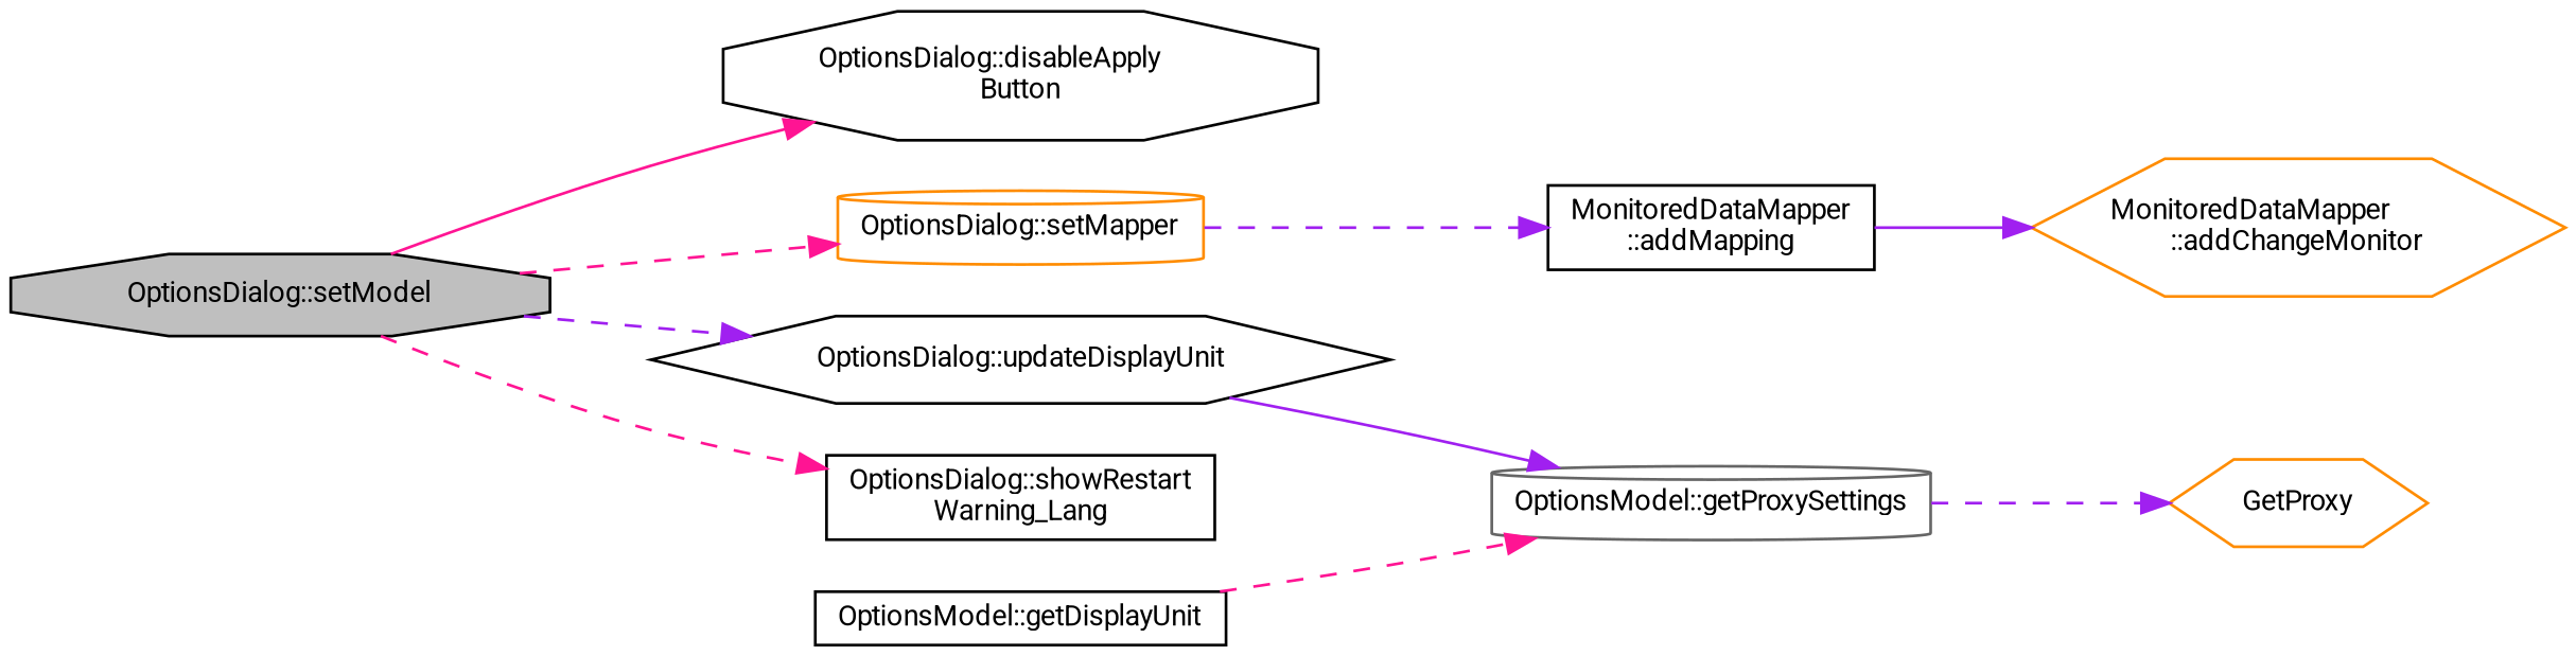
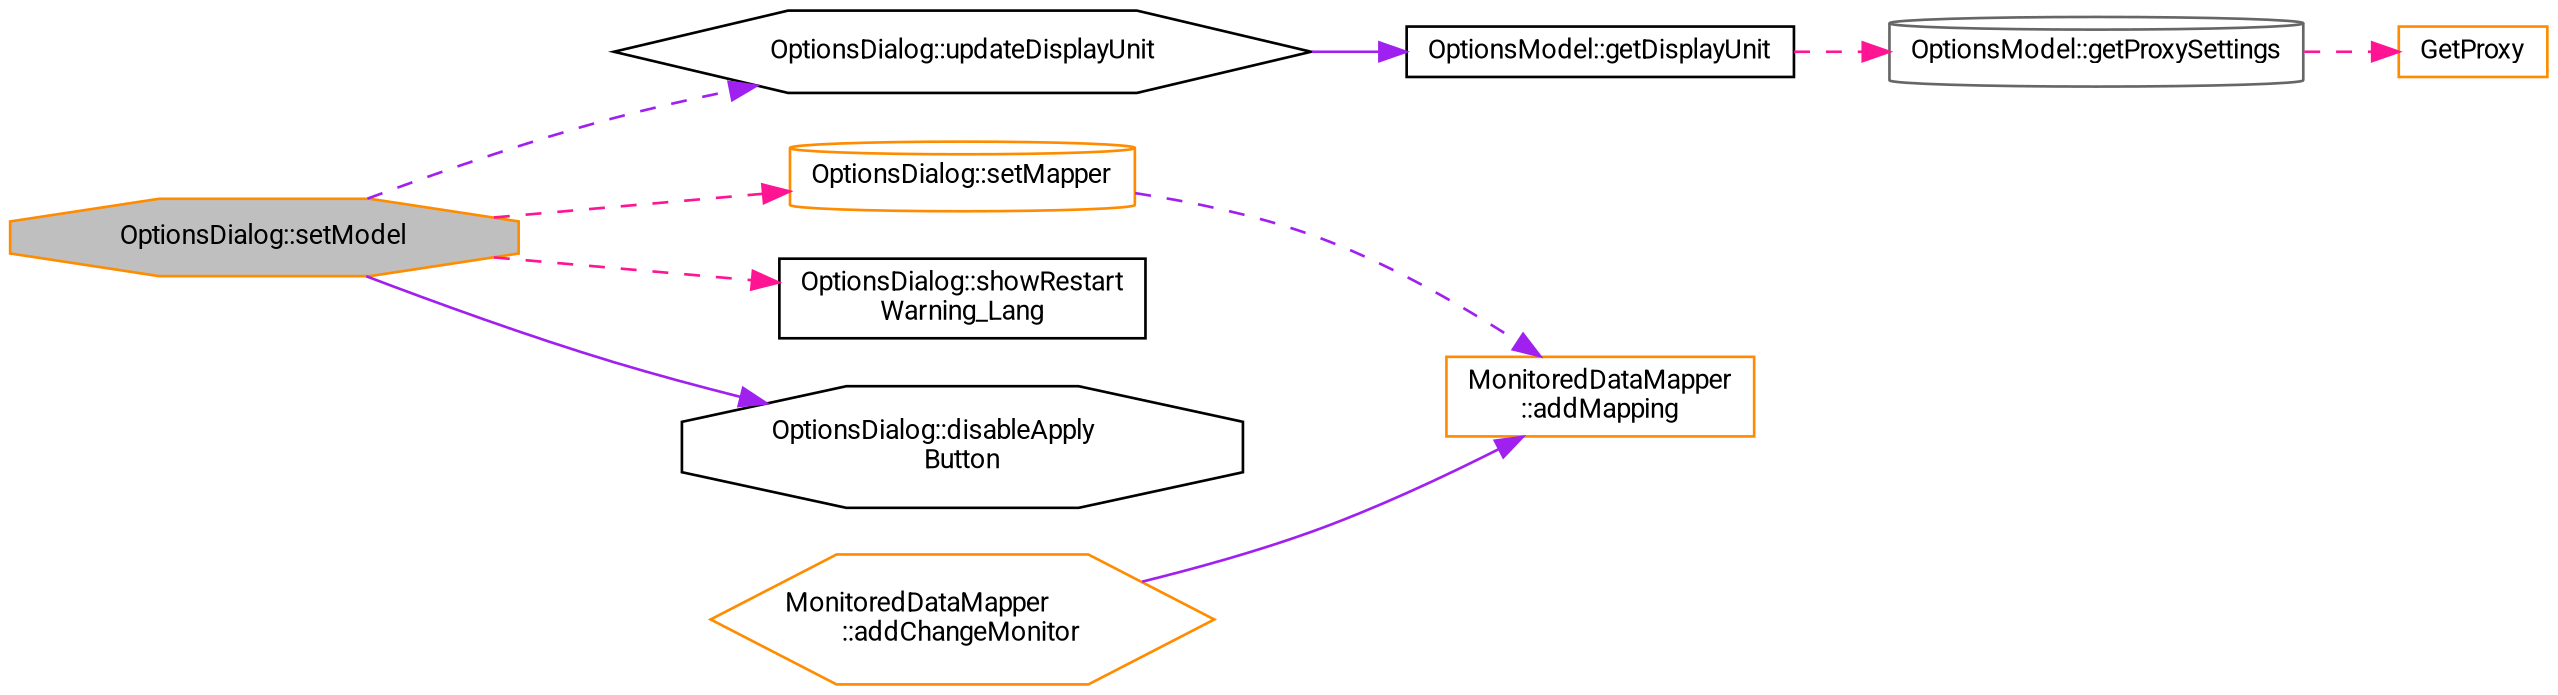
  digraph {
    fontname=Roboto
    rankdir=LR
    node [color=black fillcolor=white fontname=Roboto fontsize=10 shape=hexagon style=filled]
    edge [color=purple fontname=Roboto fontsize=10 labelfontname=Helvetica labelfontsize=10 style=dashed]
-   n1 [fillcolor=grey75 fontcolor=black height=0.2 label="OptionsDialog::setModel" shape=octagon width=0.4]
+   n1 [color=darkorange fillcolor=grey75 fontcolor=black height=0.2 label="OptionsDialog::setModel" shape=octagon width=0.4]
    n2 [height=0.2 label="OptionsDialog::updateDisplayUnit" width=0.4]
    n3 [color=darkorange height=0.2 label="OptionsDialog::setMapper" shape=cylinder width=0.4]
    n4 [height=0.2 label="OptionsDialog::showRestart\lWarning_Lang" shape=box width=0.4]
    n5 [height=0.2 label="OptionsDialog::disableApply\lButton" shape=octagon width=0.4]
    n6 [height=0.2 label="OptionsModel::getDisplayUnit" shape=box width=0.4]
-   n7 [height=0.2 label="MonitoredDataMapper\l::addMapping" shape=box width=0.4]
+   n7 [color=darkorange height=0.2 label="MonitoredDataMapper\l::addMapping" shape=box width=0.4]
    n8 [color=gray40 height=0.2 label="OptionsModel::getProxySettings" shape=cylinder width=0.4]
-   n9 [color=darkorange height=0.2 label=GetProxy width=0.4]
+   n9 [color=darkorange height=0.2 label=GetProxy shape=box width=0.4]
    n10 [color=darkorange height=0.2 label="MonitoredDataMapper\l::addChangeMonitor" width=0.4]
    n1 -> n2
    n1 -> n3 [color=deeppink]
    n1 -> n4 [color=deeppink]
-   n1 -> n5 [color=deeppink style=solid]
-   n2 -> n8 [style=solid]
+   n1 -> n5 [style=solid]
+   n2 -> n6 [style=solid]
    n3 -> n7
    n6 -> n8 [color=deeppink]
-   n7 -> n10 [style=solid]
-   n8 -> n9
+   n10 -> n7 [style=solid]
+   n8 -> n9 [color=deeppink]
  }
